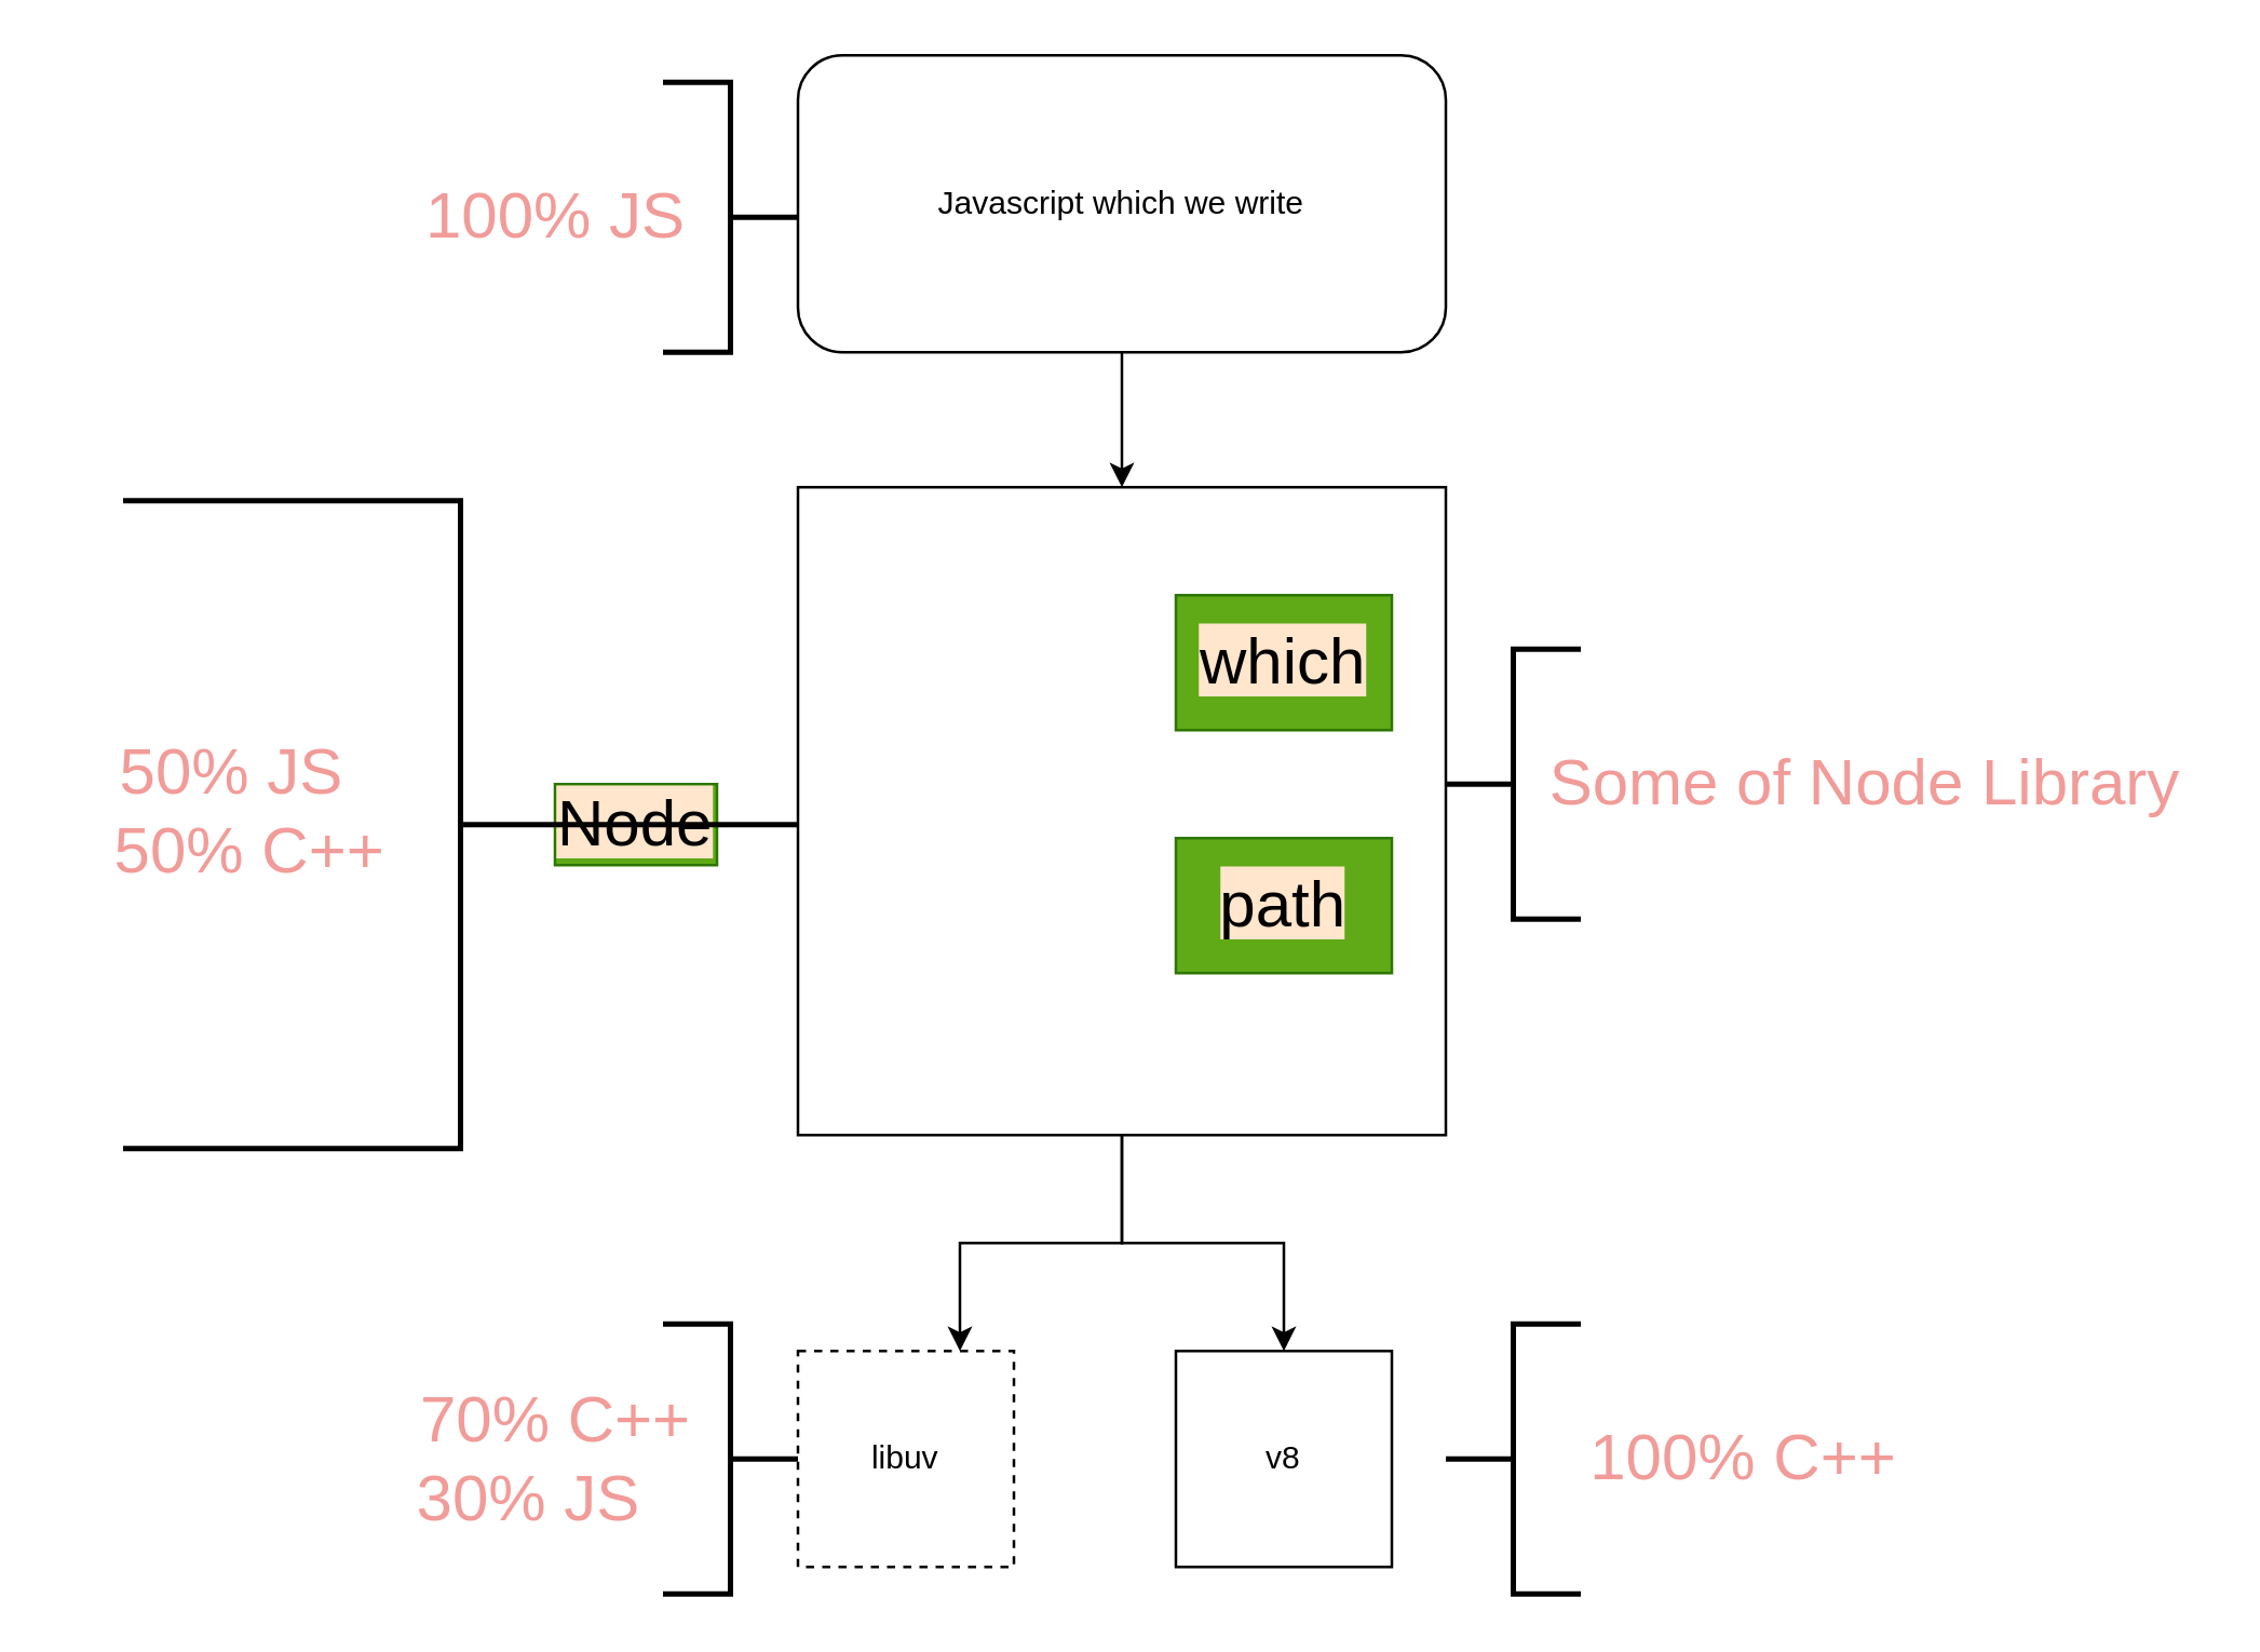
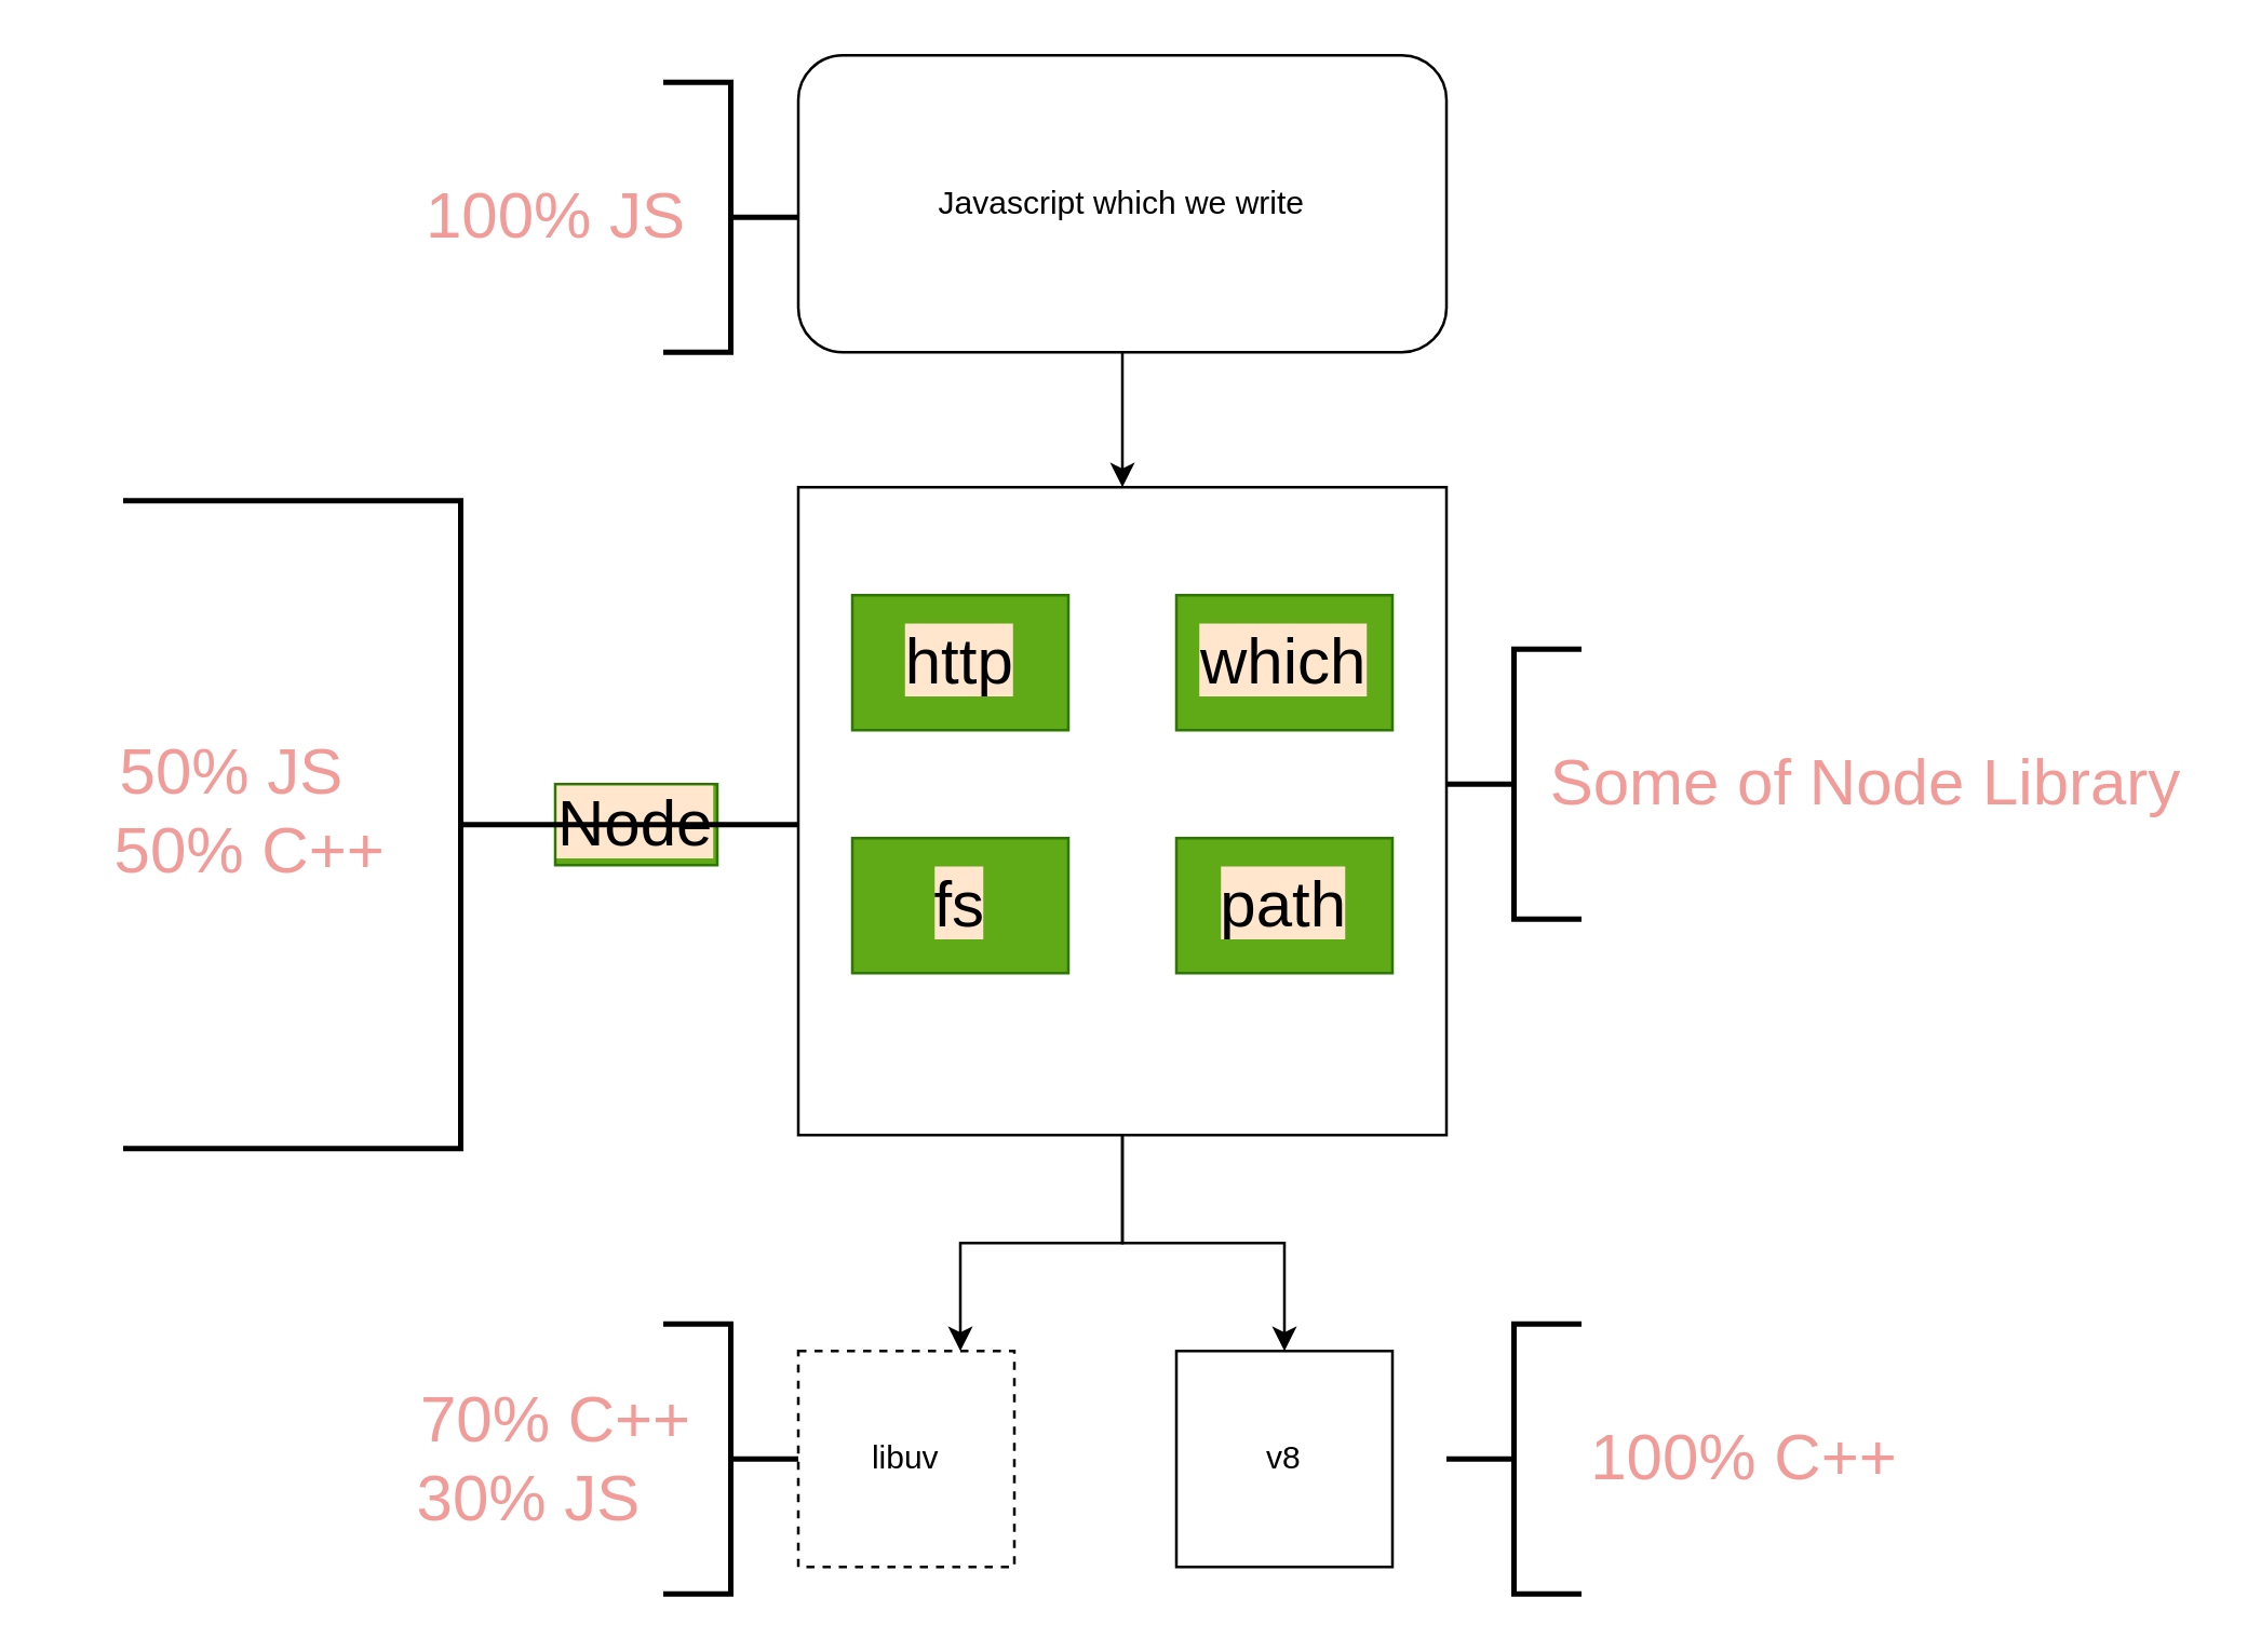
  <mxCell id="0" />
  <mxCell id="1" parent="0" />
  <mxCell id="2" style="edgeStyle=orthogonalEdgeStyle;rounded=0;orthogonalLoop=1;jettySize=auto;html=1;entryX=0.5;entryY=0;entryDx=0;entryDy=0;fontSize=24;fontColor=#FFFFFF;" edge="1" parent="1" source="3" target="6"><mxGeometry relative="1" as="geometry" /></mxCell>
  <mxCell id="3" value="Javascript which we write" style="whiteSpace=wrap;html=1;rounded=1;" vertex="1" parent="1"><mxGeometry x="295" width="240" height="110" as="geometry" y="20" /></mxCell>
  <mxCell id="4" style="edgeStyle=orthogonalEdgeStyle;rounded=0;orthogonalLoop=1;jettySize=auto;html=1;entryX=0.75;entryY=0;entryDx=0;entryDy=0;fontSize=24;fontColor=#000000;" edge="1" parent="1" source="6" target="8"><mxGeometry relative="1" as="geometry"><Array as="points"><mxPoint x="415" y="460" /><mxPoint x="355" y="460" /></Array></mxGeometry></mxCell>
  <mxCell id="5" style="edgeStyle=orthogonalEdgeStyle;rounded=0;orthogonalLoop=1;jettySize=auto;html=1;fontSize=24;fontColor=#000000;" edge="1" parent="1" source="6" target="7"><mxGeometry relative="1" as="geometry" /></mxCell>
  <mxCell id="6" value="" style="whiteSpace=wrap;html=1;aspect=fixed;" vertex="1" parent="1"><mxGeometry x="295" y="180" width="240" height="240" as="geometry" /></mxCell>
  <mxCell id="7" value="v8" style="whiteSpace=wrap;html=1;aspect=fixed;" vertex="1" parent="1"><mxGeometry x="435" y="500" width="80" height="80" as="geometry" /></mxCell>
  <mxCell id="8" value="libuv" style="whiteSpace=wrap;html=1;aspect=fixed;dashed=1;" vertex="1" parent="1"><mxGeometry x="295" y="500" width="80" height="80" as="geometry" /></mxCell>
  <mxCell id="9" value="&lt;font style=&quot;font-size: 24px ; background-color: rgb(255 , 230 , 204)&quot; color=&quot;#000000&quot;&gt;Node&lt;/font&gt;" style="text;html=1;align=center;verticalAlign=middle;whiteSpace=wrap;rounded=0;fillColor=#60a917;fontColor=#ffffff;strokeColor=#2D7600;" vertex="1" parent="1"><mxGeometry x="205" y="290" width="60" height="30" as="geometry" /></mxCell>
+ <mxCell id="10" value="&lt;font color=&quot;#000000&quot;&gt;&lt;span style=&quot;font-size: 24px ; background-color: rgb(255 , 230 , 204)&quot;&gt;http&lt;/span&gt;&lt;/font&gt;" style="text;html=1;align=center;verticalAlign=middle;whiteSpace=wrap;rounded=0;fillColor=#60a917;fontColor=#ffffff;strokeColor=#2D7600;" vertex="1" parent="1"><mxGeometry x="315" y="220" width="80" height="50" as="geometry" /></mxCell>
  <mxCell id="11" value="&lt;font style=&quot;font-size: 24px ; background-color: rgb(255 , 230 , 204)&quot; color=&quot;#000000&quot;&gt;which&lt;/font&gt;" style="text;html=1;align=center;verticalAlign=middle;whiteSpace=wrap;rounded=0;fillColor=#60a917;fontColor=#ffffff;strokeColor=#2D7600;" vertex="1" parent="1"><mxGeometry x="435" y="220" width="80" height="50" as="geometry" /></mxCell>
+ <mxCell id="12" value="&lt;font style=&quot;font-size: 24px ; background-color: rgb(255 , 230 , 204)&quot; color=&quot;#000000&quot;&gt;fs&lt;/font&gt;" style="text;html=1;align=center;verticalAlign=middle;whiteSpace=wrap;rounded=0;fillColor=#60a917;fontColor=#ffffff;strokeColor=#2D7600;" vertex="1" parent="1"><mxGeometry x="315" y="310" width="80" height="50" as="geometry" /></mxCell>
  <mxCell id="13" value="&lt;font style=&quot;font-size: 24px ; background-color: rgb(255 , 230 , 204)&quot; color=&quot;#000000&quot;&gt;path&lt;/font&gt;" style="text;html=1;align=center;verticalAlign=middle;whiteSpace=wrap;rounded=0;fillColor=#60a917;fontColor=#ffffff;strokeColor=#2D7600;" vertex="1" parent="1"><mxGeometry x="435" y="310" width="80" height="50" as="geometry" /></mxCell>
  <mxCell id="14" value="" style="strokeWidth=2;html=1;shape=mxgraph.flowchart.annotation_2;align=left;labelPosition=right;pointerEvents=1;labelBackgroundColor=#FFE6CC;fontSize=24;fontColor=#000000;" vertex="1" parent="1"><mxGeometry x="535" y="240" width="50" height="100" as="geometry" /></mxCell>
  <mxCell id="15" value="&lt;font color=&quot;#f19c99&quot;&gt;Some of Node Library&lt;/font&gt;" style="text;html=1;align=center;verticalAlign=middle;resizable=0;points=[];autosize=1;strokeColor=none;fillColor=none;fontSize=24;fontColor=#000000;" vertex="1" parent="1"><mxGeometry x="565" y="275" width="250" height="30" as="geometry" /></mxCell>
  <mxCell id="16" value="" style="strokeWidth=2;html=1;shape=mxgraph.flowchart.annotation_2;align=left;labelPosition=right;pointerEvents=1;labelBackgroundColor=#FFE6CC;fontSize=24;fontColor=#FFFFFF;" vertex="1" parent="1"><mxGeometry x="535" y="490" width="50" height="100" as="geometry" /></mxCell>
  <mxCell id="17" value="" style="strokeWidth=2;html=1;shape=mxgraph.flowchart.annotation_2;align=left;labelPosition=right;pointerEvents=1;labelBackgroundColor=#FFE6CC;fontSize=24;fontColor=#FFFFFF;rotation=-180;" vertex="1" parent="1"><mxGeometry x="245" y="490" width="50" height="100" as="geometry" /></mxCell>
  <mxCell id="18" value="&lt;font color=&quot;#f19c99&quot;&gt;&amp;nbsp; &amp;nbsp;70% C++&lt;br&gt;30% JS&lt;/font&gt;" style="text;html=1;align=center;verticalAlign=middle;resizable=0;points=[];autosize=1;strokeColor=none;fillColor=none;fontSize=24;fontColor=#FFFFFF;" vertex="1" parent="1"><mxGeometry x="125" y="510" width="140" height="60" as="geometry" /></mxCell>
  <mxCell id="19" value="&lt;font color=&quot;#f19c99&quot;&gt;100% C++&lt;/font&gt;" style="text;html=1;align=center;verticalAlign=middle;resizable=0;points=[];autosize=1;strokeColor=none;fillColor=none;fontSize=24;fontColor=#FFFFFF;" vertex="1" parent="1"><mxGeometry x="580" y="525" width="130" height="30" as="geometry" /></mxCell>
  <mxCell id="20" value="" style="strokeWidth=2;html=1;shape=mxgraph.flowchart.annotation_2;align=left;labelPosition=right;pointerEvents=1;labelBackgroundColor=#FFE6CC;fontSize=24;fontColor=#FFFFFF;rotation=-180;" vertex="1" parent="1"><mxGeometry x="45" y="185" width="250" height="240" as="geometry" /></mxCell>
  <mxCell id="21" value="&lt;font color=&quot;#f19c99&quot;&gt;50% JS&lt;br&gt;&amp;nbsp; 50% C++&lt;/font&gt;" style="text;html=1;align=center;verticalAlign=middle;resizable=0;points=[];autosize=1;strokeColor=none;fillColor=none;fontSize=24;fontColor=#FFFFFF;" vertex="1" parent="1"><mxGeometry x="20" y="270" width="130" height="60" as="geometry" /></mxCell>
  <mxCell id="22" value="" style="strokeWidth=2;html=1;shape=mxgraph.flowchart.annotation_2;align=left;labelPosition=right;pointerEvents=1;labelBackgroundColor=#FFE6CC;fontSize=24;fontColor=#FFFFFF;rotation=-180;" vertex="1" parent="1"><mxGeometry x="245" y="30" width="50" height="100" as="geometry" /></mxCell>
  <mxCell id="23" value="&lt;font color=&quot;#f19c99&quot;&gt;100% JS&lt;/font&gt;" style="text;html=1;align=center;verticalAlign=middle;resizable=0;points=[];autosize=1;strokeColor=none;fillColor=none;fontSize=24;fontColor=#FFFFFF;" vertex="1" parent="1"><mxGeometry x="150" y="65" width="110" height="30" as="geometry" /></mxCell>
